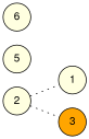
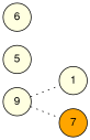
  graph {
    fontname="Helvetica,Arial,sans-serif"
    fontsize=12
    rankdir=LR
    node [fillcolor=lightyellow fontname="Helvetica,Arial,sans-serif" shape=circle style=filled]
    edge [fontname="Helvetica,Arial,sans-serif" style=dotted]
-   2
+   2 [label=9]
    1
-   3 [fillcolor=orange]
+   3 [fillcolor=orange label=7]
    5
    6
    2 -- 1
    2 -- 3
  }
